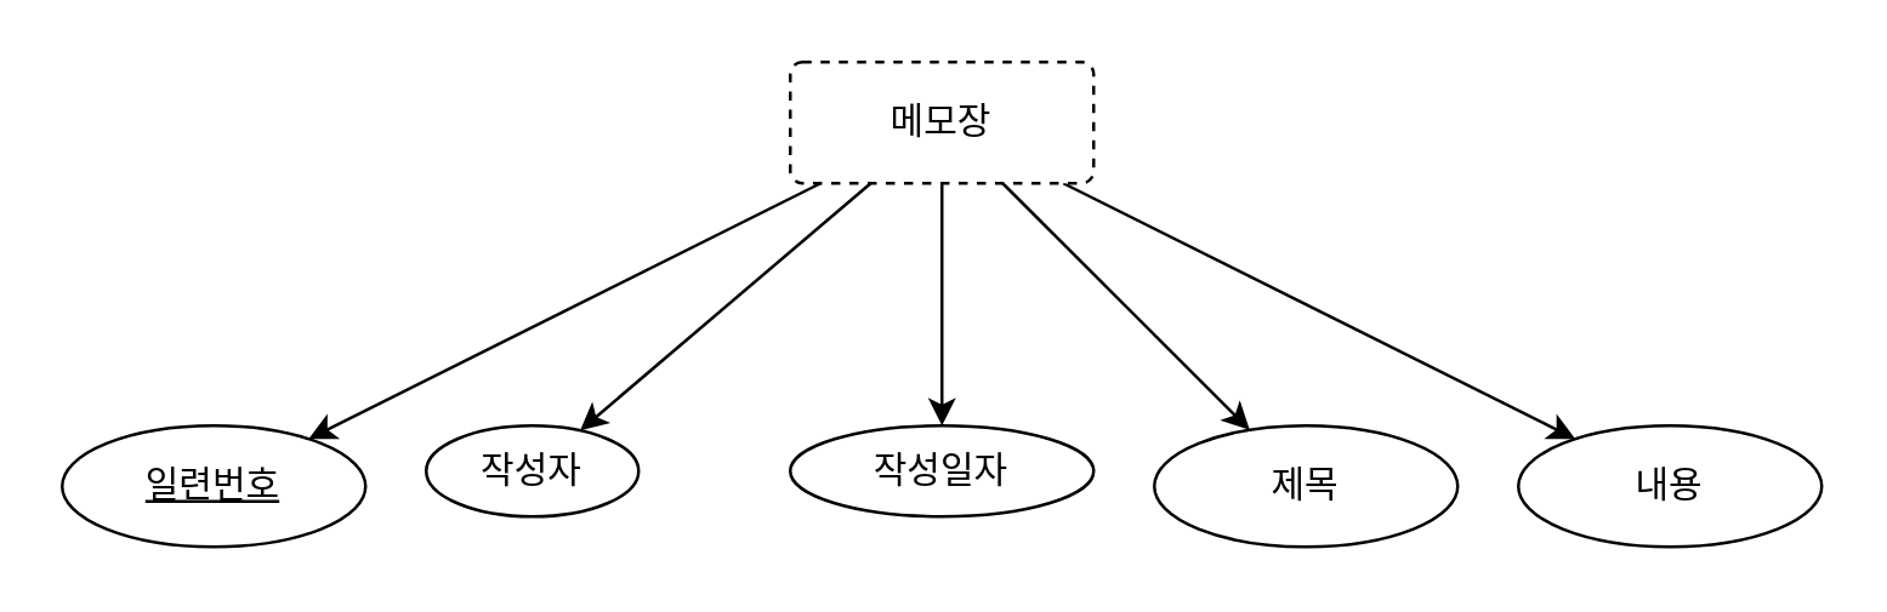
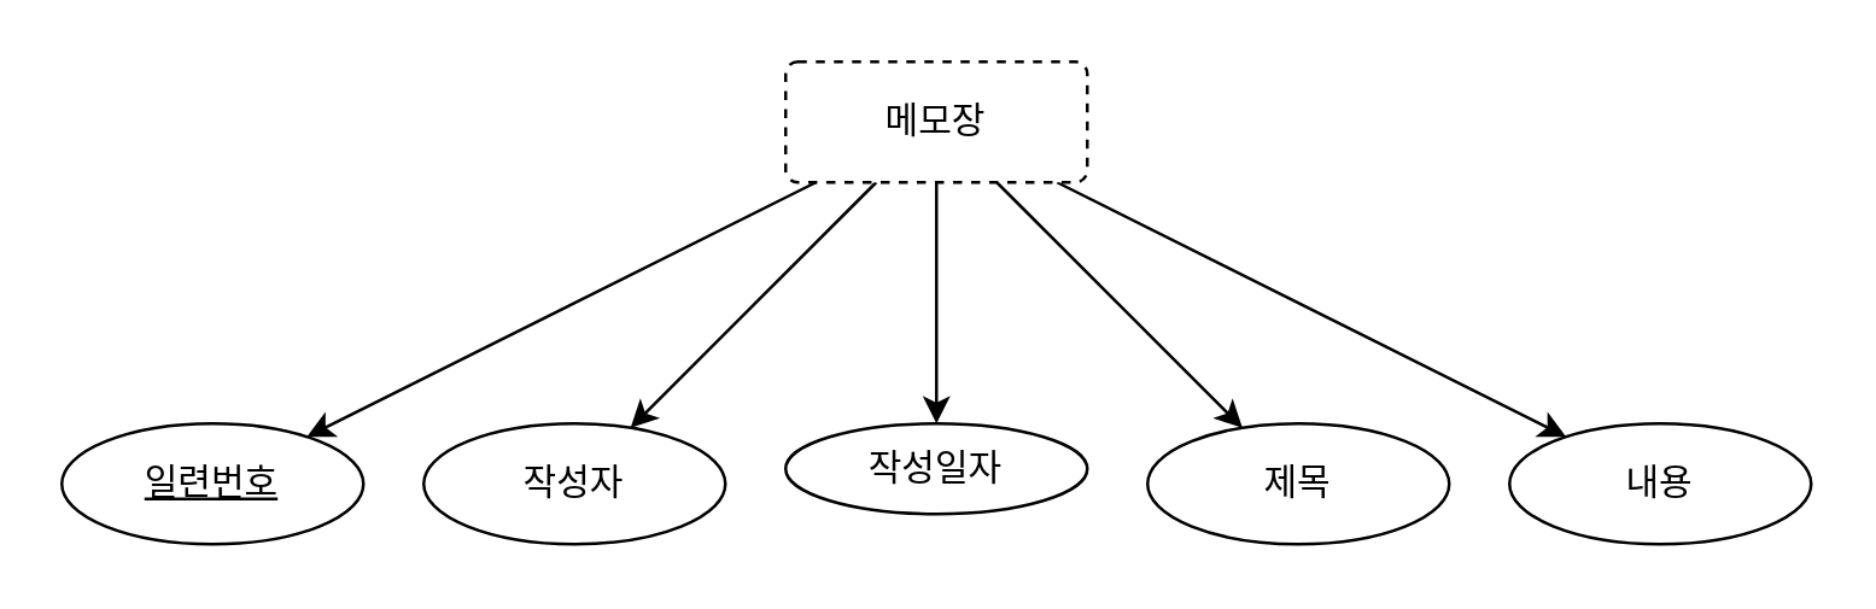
  <mxCell id="0" />
  <mxCell id="1" parent="0" />
  <mxCell id="2" style="rounded=0;orthogonalLoop=1;jettySize=auto;html=1;" edge="1" parent="1" source="7" target="8"><mxGeometry relative="1" as="geometry" /></mxCell>
  <mxCell id="3" style="edgeStyle=none;shape=connector;rounded=0;orthogonalLoop=1;jettySize=auto;html=1;labelBackgroundColor=default;strokeColor=default;fontFamily=Helvetica;fontSize=11;fontColor=default;endArrow=classic;" edge="1" parent="1" source="7" target="9"><mxGeometry relative="1" as="geometry" /></mxCell>
  <mxCell id="4" style="edgeStyle=none;shape=connector;rounded=0;orthogonalLoop=1;jettySize=auto;html=1;labelBackgroundColor=default;strokeColor=default;fontFamily=Helvetica;fontSize=11;fontColor=default;endArrow=classic;" edge="1" parent="1" source="7" target="10"><mxGeometry relative="1" as="geometry" /></mxCell>
  <mxCell id="5" style="edgeStyle=none;shape=connector;rounded=0;orthogonalLoop=1;jettySize=auto;html=1;labelBackgroundColor=default;strokeColor=default;fontFamily=Helvetica;fontSize=11;fontColor=default;endArrow=classic;" edge="1" parent="1" source="7" target="11"><mxGeometry relative="1" as="geometry" /></mxCell>
  <mxCell id="6" style="edgeStyle=none;shape=connector;rounded=0;orthogonalLoop=1;jettySize=auto;html=1;labelBackgroundColor=default;strokeColor=default;fontFamily=Helvetica;fontSize=11;fontColor=default;endArrow=classic;" edge="1" parent="1" source="7" target="12"><mxGeometry relative="1" as="geometry" /></mxCell>
  <mxCell id="7" value="메모장" style="rounded=1;arcSize=10;whiteSpace=wrap;html=1;align=center;dashed=1;" vertex="1" parent="1"><mxGeometry x="260" y="20" width="100" height="40" as="geometry" /></mxCell>
  <mxCell id="8" value="일련번호" style="ellipse;whiteSpace=wrap;html=1;align=center;fontStyle=4;" vertex="1" parent="1"><mxGeometry x="20" y="140" width="100" height="40" as="geometry" /></mxCell>
- <mxCell id="9" value="작성자" style="ellipse;whiteSpace=wrap;html=1;align=center;" vertex="1" parent="1"><mxGeometry x="140" y="140" width="70" height="30" as="geometry" /></mxCell>
+ <mxCell id="9" value="작성자" style="ellipse;whiteSpace=wrap;html=1;align=center;" vertex="1" parent="1"><mxGeometry x="140" y="140" width="100" height="40" as="geometry" /></mxCell>
  <mxCell id="10" value="작성일자" style="ellipse;whiteSpace=wrap;html=1;align=center;" vertex="1" parent="1"><mxGeometry x="260" y="140" width="100" height="30" as="geometry" /></mxCell>
  <mxCell id="11" value="제목" style="ellipse;whiteSpace=wrap;html=1;align=center;" vertex="1" parent="1"><mxGeometry x="380" y="140" width="100" height="40" as="geometry" /></mxCell>
  <mxCell id="12" value="내용" style="ellipse;whiteSpace=wrap;html=1;align=center;" vertex="1" parent="1"><mxGeometry x="500" y="140" width="100" height="40" as="geometry" /></mxCell>
